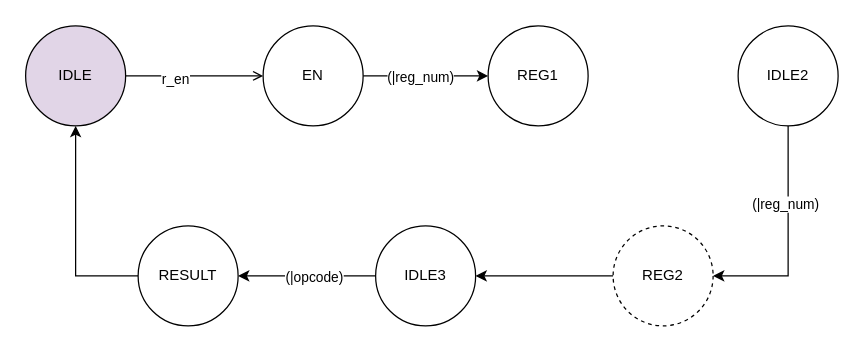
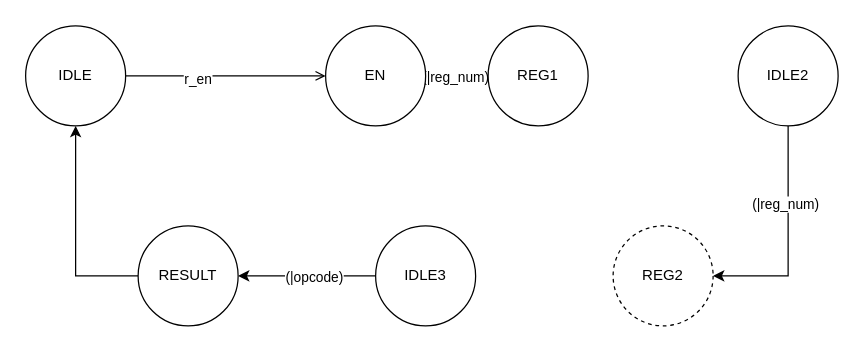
  <mxCell id="0" />
  <mxCell id="1" parent="0" />
  <mxCell id="2" style="edgeStyle=orthogonalEdgeStyle;rounded=0;orthogonalLoop=1;jettySize=auto;html=1;exitX=1;exitY=0.5;exitDx=0;exitDy=0;entryX=0;entryY=0.5;entryDx=0;entryDy=0;endArrow=open;" edge="1" parent="1" source="4" target="7"><mxGeometry relative="1" as="geometry" /></mxCell>
  <mxCell id="3" value="r_en" style="edgeLabel;html=1;align=center;verticalAlign=middle;resizable=0;points=[];" vertex="1" connectable="0" parent="2"><mxGeometry x="-0.291" y="-2" relative="1" as="geometry"><mxPoint as="offset" /></mxGeometry></mxCell>
- <mxCell id="4" value="IDLE" style="ellipse;whiteSpace=wrap;html=1;aspect=fixed;fillColor=#e1d5e7;" vertex="1" parent="1"><mxGeometry x="20" y="20" width="80" height="80" as="geometry" /></mxCell>
+ <mxCell id="4" value="IDLE" style="ellipse;whiteSpace=wrap;html=1;aspect=fixed;" vertex="1" parent="1"><mxGeometry x="20" y="20" width="80" height="80" as="geometry" /></mxCell>
  <mxCell id="5" style="edgeStyle=orthogonalEdgeStyle;rounded=0;orthogonalLoop=1;jettySize=auto;html=1;exitX=1;exitY=0.5;exitDx=0;exitDy=0;" edge="1" parent="1" source="7" target="8"><mxGeometry relative="1" as="geometry" /></mxCell>
  <mxCell id="6" value="(|reg_num)" style="edgeLabel;html=1;align=center;verticalAlign=middle;resizable=0;points=[];" vertex="1" connectable="0" parent="5"><mxGeometry x="-0.1" relative="1" as="geometry"><mxPoint as="offset" /></mxGeometry></mxCell>
- <mxCell id="7" value="EN" style="ellipse;whiteSpace=wrap;html=1;aspect=fixed;" vertex="1" parent="1"><mxGeometry x="210" y="20" width="80" height="80" as="geometry" /></mxCell>
+ <mxCell id="7" value="EN" style="ellipse;whiteSpace=wrap;html=1;aspect=fixed;" vertex="1" parent="1"><mxGeometry x="260" y="20" width="80" height="80" as="geometry" /></mxCell>
  <mxCell id="8" value="REG1" style="ellipse;whiteSpace=wrap;html=1;aspect=fixed;" vertex="1" parent="1"><mxGeometry x="390" y="20" width="80" height="80" as="geometry" /></mxCell>
  <mxCell id="9" style="edgeStyle=orthogonalEdgeStyle;rounded=0;orthogonalLoop=1;jettySize=auto;html=1;exitX=0.5;exitY=1;exitDx=0;exitDy=0;entryX=1;entryY=0.5;entryDx=0;entryDy=0;" edge="1" parent="1" source="11" target="13"><mxGeometry relative="1" as="geometry" /></mxCell>
  <mxCell id="10" value="(|reg_num)" style="edgeLabel;html=1;align=center;verticalAlign=middle;resizable=0;points=[];" vertex="1" connectable="0" parent="9"><mxGeometry x="-0.311" y="-3" relative="1" as="geometry"><mxPoint as="offset" /></mxGeometry></mxCell>
  <mxCell id="11" value="IDLE2" style="ellipse;whiteSpace=wrap;html=1;aspect=fixed;" vertex="1" parent="1"><mxGeometry x="590" y="20" width="80" height="80" as="geometry" /></mxCell>
- <mxCell id="12" style="edgeStyle=orthogonalEdgeStyle;rounded=0;orthogonalLoop=1;jettySize=auto;html=1;exitX=0;exitY=0.5;exitDx=0;exitDy=0;" edge="1" parent="1" source="13" target="16"><mxGeometry relative="1" as="geometry" /></mxCell>
  <mxCell id="13" value="REG2" style="ellipse;whiteSpace=wrap;html=1;aspect=fixed;dashed=1;" vertex="1" parent="1"><mxGeometry x="490" y="180" width="80" height="80" as="geometry" /></mxCell>
  <mxCell id="14" style="edgeStyle=orthogonalEdgeStyle;rounded=0;orthogonalLoop=1;jettySize=auto;html=1;exitX=0;exitY=0.5;exitDx=0;exitDy=0;" edge="1" parent="1" source="16" target="18"><mxGeometry relative="1" as="geometry" /></mxCell>
  <mxCell id="15" value="(|opcode)" style="edgeLabel;html=1;align=center;verticalAlign=middle;resizable=0;points=[];" vertex="1" connectable="0" parent="14"><mxGeometry x="0.418" y="-1" relative="1" as="geometry"><mxPoint x="28" y="1" as="offset" /></mxGeometry></mxCell>
  <mxCell id="16" value="IDLE3" style="ellipse;whiteSpace=wrap;html=1;aspect=fixed;" vertex="1" parent="1"><mxGeometry x="300" y="180" width="80" height="80" as="geometry" /></mxCell>
  <mxCell id="17" style="edgeStyle=orthogonalEdgeStyle;rounded=0;orthogonalLoop=1;jettySize=auto;html=1;exitX=0;exitY=0.5;exitDx=0;exitDy=0;entryX=0.5;entryY=1;entryDx=0;entryDy=0;" edge="1" parent="1" source="18" target="4"><mxGeometry relative="1" as="geometry" /></mxCell>
  <mxCell id="18" value="RESULT" style="ellipse;whiteSpace=wrap;html=1;aspect=fixed;" vertex="1" parent="1"><mxGeometry x="110" y="180" width="80" height="80" as="geometry" /></mxCell>
